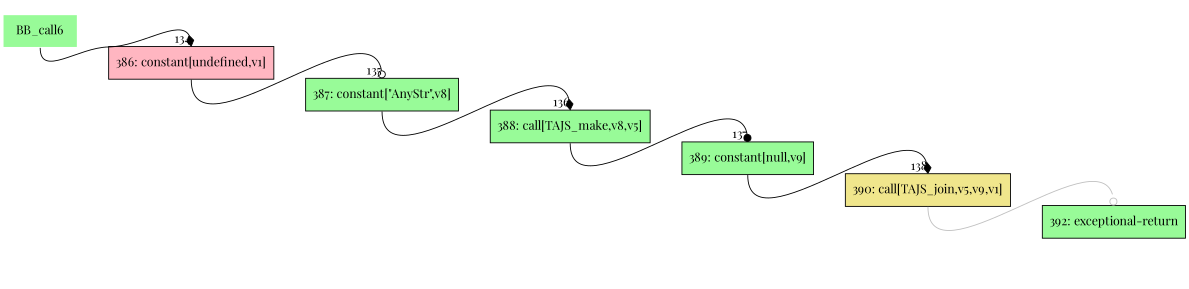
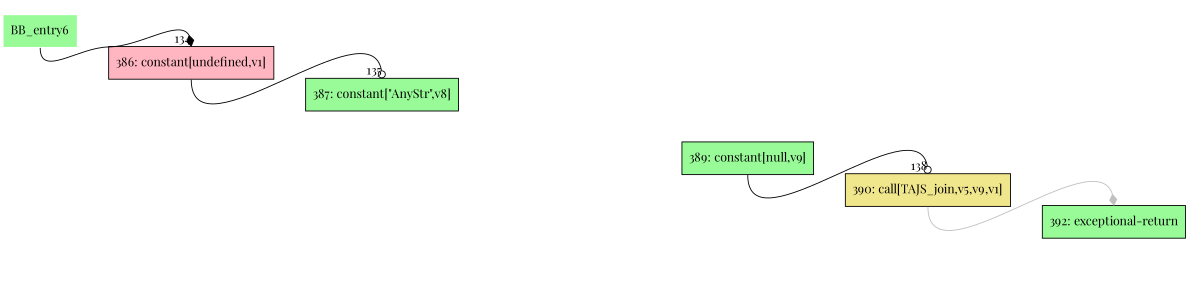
  digraph {
    fontname="Playfair Display"
    rankdir=LR
    node [fillcolor=palegreen fontname="Playfair Display" shape=record style=filled]
    edge [arrowhead=diamond fontname="Playfair Display" headport=n tailport=s]
-   BB_entry6 [shape=none label=BB_call6]
+   BB_entry6 [shape=none]
    n2 [fillcolor=lightpink label="{386: constant[undefined,v1]}"]
    n3 [label="{387: constant[\"AnyStr\",v8]}"]
-   n4 [label="{388: call[TAJS_make,v8,v5]}"]
    n5 [label="{389: constant[null,v9]}"]
    n6 [fillcolor=khaki label="{390: call[TAJS_join,v5,v9,v1]}"]
    n7 [label="{392: exceptional-return}"]
    BB_entry6 -> n2 [headlabel="    134"]
    n2 -> n3 [arrowhead=odot headlabel="      135"]
-   n3 -> n4 [headlabel="      136"]
-   n4 -> n5 [arrowhead=dot headlabel="      137"]
-   n5 -> n6 [headlabel="      138"]
-   n6 -> n7 [arrowhead=odot color=gray]
+   n5 -> n6 [arrowhead=odot headlabel="      138"]
+   n6 -> n7 [color=gray]
  }
